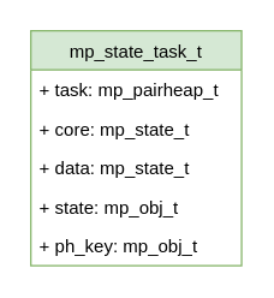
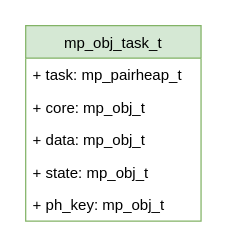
  <mxCell id="0" />
  <mxCell id="1" parent="0" />
- <mxCell id="2" value="mp_state_task_t" style="swimlane;fontStyle=0;childLayout=stackLayout;horizontal=1;startSize=26;fillColor=#d5e8d4;horizontalStack=0;resizeParent=1;resizeParentMax=0;resizeLast=0;collapsible=1;marginBottom=0;strokeColor=#82b366;" vertex="1" parent="1"><mxGeometry x="20" y="20" width="140" height="156" as="geometry" /></mxCell>
+ <mxCell id="2" value="mp_obj_task_t" style="swimlane;fontStyle=0;childLayout=stackLayout;horizontal=1;startSize=26;fillColor=#d5e8d4;horizontalStack=0;resizeParent=1;resizeParentMax=0;resizeLast=0;collapsible=1;marginBottom=0;strokeColor=#82b366;" vertex="1" parent="1"><mxGeometry x="20" y="20" width="140" height="156" as="geometry" /></mxCell>
  <mxCell id="3" value="+ task: mp_pairheap_t&#10;" style="text;strokeColor=none;fillColor=none;align=left;verticalAlign=top;spacingLeft=4;spacingRight=4;overflow=hidden;rotatable=0;points=[[0,0.5],[1,0.5]];portConstraint=eastwest;" vertex="1" parent="2"><mxGeometry y="26" width="140" height="26" as="geometry" /></mxCell>
- <mxCell id="4" value="+ core: mp_state_t" style="text;strokeColor=none;fillColor=none;align=left;verticalAlign=top;spacingLeft=4;spacingRight=4;overflow=hidden;rotatable=0;points=[[0,0.5],[1,0.5]];portConstraint=eastwest;" vertex="1" parent="2"><mxGeometry y="52" width="140" height="26" as="geometry" /></mxCell>
- <mxCell id="5" value="+ data: mp_state_t" style="text;strokeColor=none;fillColor=none;align=left;verticalAlign=top;spacingLeft=4;spacingRight=4;overflow=hidden;rotatable=0;points=[[0,0.5],[1,0.5]];portConstraint=eastwest;" vertex="1" parent="2"><mxGeometry y="78" width="140" height="26" as="geometry" /></mxCell>
+ <mxCell id="4" value="+ core: mp_obj_t" style="text;strokeColor=none;fillColor=none;align=left;verticalAlign=top;spacingLeft=4;spacingRight=4;overflow=hidden;rotatable=0;points=[[0,0.5],[1,0.5]];portConstraint=eastwest;" vertex="1" parent="2"><mxGeometry y="52" width="140" height="26" as="geometry" /></mxCell>
+ <mxCell id="5" value="+ data: mp_obj_t" style="text;strokeColor=none;fillColor=none;align=left;verticalAlign=top;spacingLeft=4;spacingRight=4;overflow=hidden;rotatable=0;points=[[0,0.5],[1,0.5]];portConstraint=eastwest;" vertex="1" parent="2"><mxGeometry y="78" width="140" height="26" as="geometry" /></mxCell>
  <mxCell id="6" value="+ state: mp_obj_t" style="text;strokeColor=none;fillColor=none;align=left;verticalAlign=top;spacingLeft=4;spacingRight=4;overflow=hidden;rotatable=0;points=[[0,0.5],[1,0.5]];portConstraint=eastwest;" vertex="1" parent="2"><mxGeometry y="104" width="140" height="26" as="geometry" /></mxCell>
  <mxCell id="7" value="+ ph_key: mp_obj_t" style="text;strokeColor=none;fillColor=none;align=left;verticalAlign=top;spacingLeft=4;spacingRight=4;overflow=hidden;rotatable=0;points=[[0,0.5],[1,0.5]];portConstraint=eastwest;" vertex="1" parent="2"><mxGeometry y="130" width="140" height="26" as="geometry" /></mxCell>
